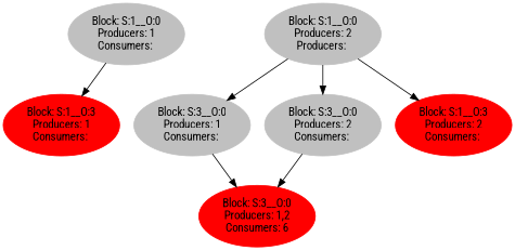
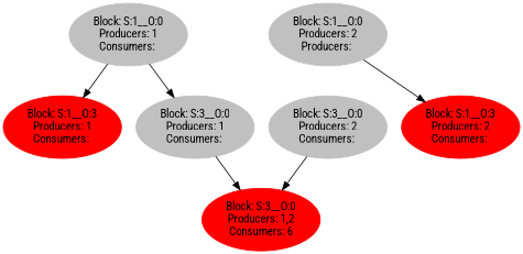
  strict digraph {
    fontname="Roboto Condensed"
    node [color=grey fontname="Roboto Condensed" style=filled]
    edge [fontname="Roboto Condensed"]
    n1 [label="Block: S:1__O:0\nProducers: 1\nConsumers: "]
    n2 [label="Block: S:3__O:0\nProducers: 1\nConsumers: "]
    n3 [color=red label="Block: S:1__O:3\nProducers: 1\nConsumers: "]
    n4 [color=red label="Block: S:3__O:0\nProducers: 1,2\nConsumers: 6"]
    n5 [label="Block: S:1__O:0\nProducers: 2\nProducers: "]
    n6 [label="Block: S:3__O:0\nProducers: 2\nConsumers: "]
    n7 [color=red label="Block: S:1__O:3\nProducers: 2\nConsumers: "]
-   n5 -> n2
+   n1 -> n2
    n1 -> n3
    n2 -> n4
-   n5 -> n6
    n5 -> n7
    n6 -> n4
  }
